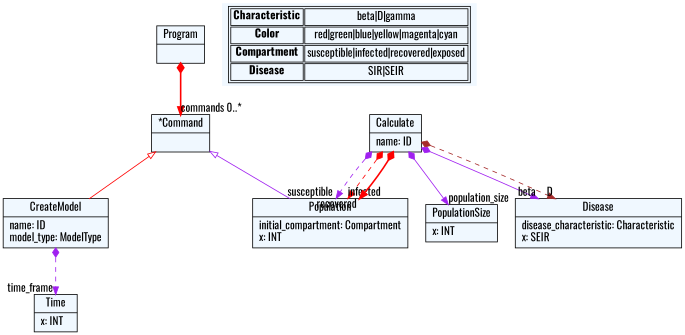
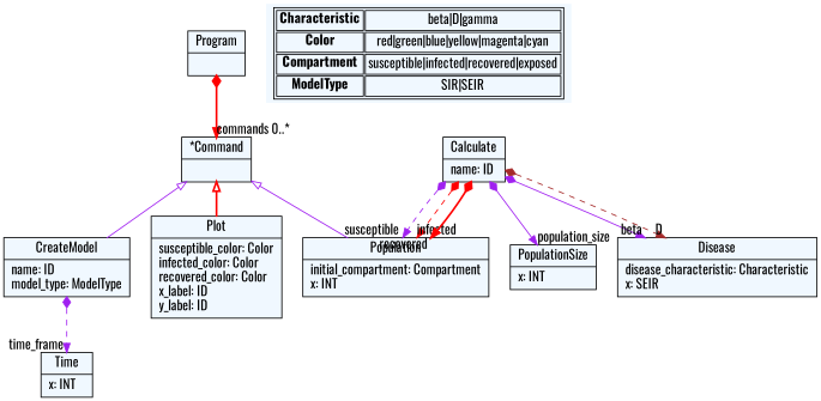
  digraph {
    fontname=Oswald
    fontsize=8
    nodesep=0.3
    node [fillcolor=aliceblue fontname=Oswald shape=record style=filled]
    edge [arrowtail=diamond color=red dir=both fontname=Oswald style=solid]
    n1 [label="{Program|}"]
    n2 [label="{*Command|}"]
    n3 [label="{CreateModel|name: ID\lmodel_type: ModelType\l}"]
+   n4 [label="{Plot|susceptible_color: Color\linfected_color: Color\lrecovered_color: Color\lx_label: ID\ly_label: ID\l}"]
    n5 [label="{Population|initial_compartment: Compartment\lx: INT\l}"]
    n6 [label="{Time|x: INT\l}"]
    n7 [label="{Calculate|name: ID\l}"]
    n8 [label="{PopulationSize|x: INT\l}"]
    n9 [label="{Disease|disease_characteristic: Characteristic\lx: SEIR\l}"]
-   n10 [label=< <table> 	<tr> 		<td><b>Characteristic</b></td><td>beta|D|gamma</td> 	</tr> 	<tr> 		<td><b>Color</b></td><td>red|green|blue|yellow|magenta|cyan</td> 	</tr> 	<tr> 		<td><b>Compartment</b></td><td>susceptible|infected|recovered|exposed</td> 	</tr> 	<tr> 		<td><b>Disease</b></td><td>SIR|SEIR</td> 	</tr> </table> > shape=plaintext]
+   n10 [label=< <table> 	<tr> 		<td><b>Characteristic</b></td><td>beta|D|gamma</td> 	</tr> 	<tr> 		<td><b>Color</b></td><td>red|green|blue|yellow|magenta|cyan</td> 	</tr> 	<tr> 		<td><b>Compartment</b></td><td>susceptible|infected|recovered|exposed</td> 	</tr> 	<tr> 		<td><b>ModelType</b></td><td>SIR|SEIR</td> 	</tr> </table> > shape=plaintext]
    n1 -> n2 [headlabel="commands 0..*" style=bold]
-   n2 -> n3 [arrowtail=empty dir=back]
+   n2 -> n3 [arrowtail=empty color=purple dir=back]
+   n2 -> n4 [arrowtail=empty dir=back style=bold]
    n2 -> n5 [arrowtail=empty color=purple dir=back]
    n3 -> n6 [color=purple headlabel="time_frame " style=dashed]
    n7 -> n5 [color=purple headlabel="susceptible " style=dashed]
    n7 -> n5 [headlabel="infected " style=dashed]
    n7 -> n5 [headlabel="recovered " style=bold]
    n7 -> n8 [color=purple headlabel="population_size "]
    n7 -> n9 [color=purple headlabel="beta "]
    n7 -> n9 [color=brown headlabel="D " style=dashed]
  }
